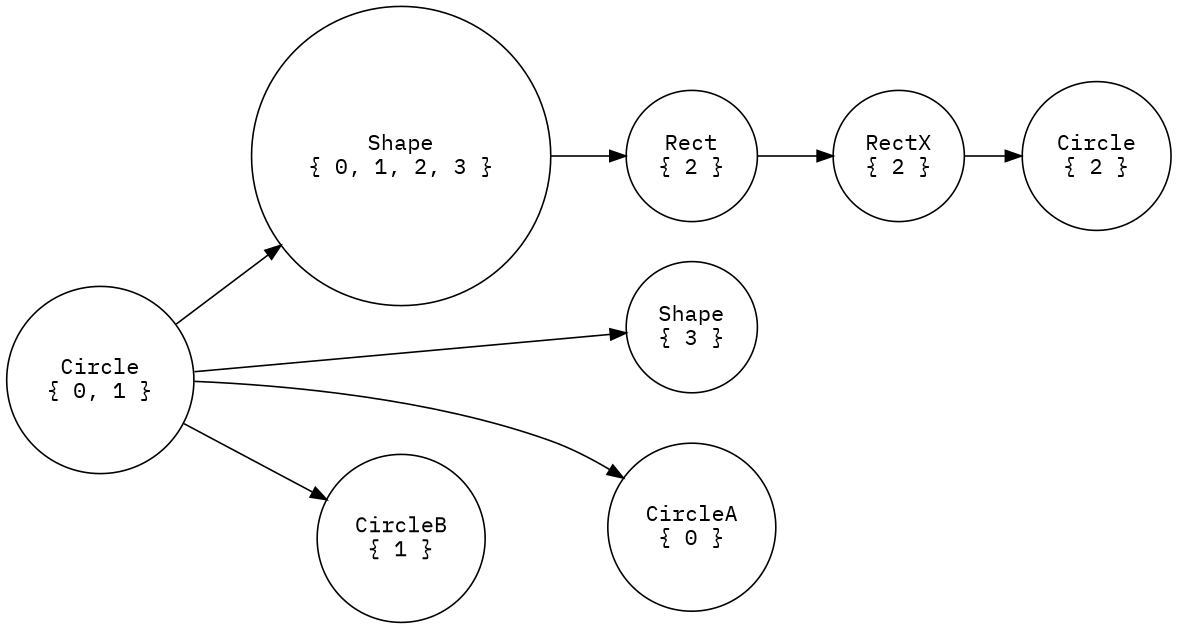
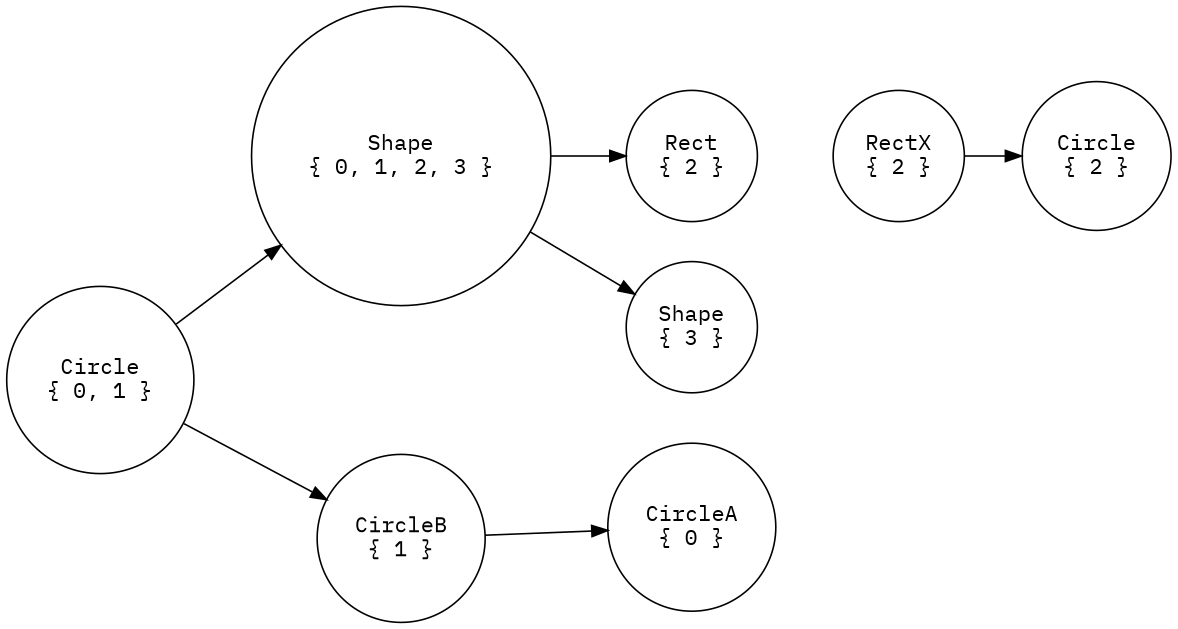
  digraph {
    fontname="IBM Plex Mono"
    rankdir=LR
    node [fontname="IBM Plex Mono" shape=circle]
    edge [fontname="IBM Plex Mono"]
    n1 [label="Shape\n{ 0, 1, 2, 3 }"]
    n2 [label="Rect\n{ 2 }"]
    n3 [label="Shape\n{ 3 }"]
    n4 [label="Circle\n{ 0, 1 }"]
    n5 [label="CircleA\n{ 0 }"]
    n6 [label="CircleB\n{ 1 }"]
    n7 [label="RectX\n{ 2 }"]
    n8 [label="Circle\n{ 2 }"]
    n1 -> n2
-   n4 -> n3
-   n2 -> n7
+   n1 -> n3
    n4 -> n1
-   n4 -> n5
+   n6 -> n5
    n4 -> n6
    n7 -> n8
  }
